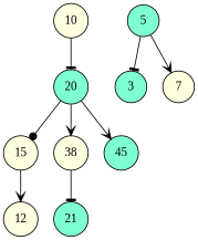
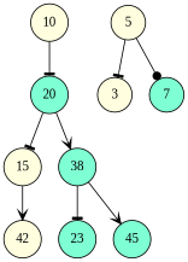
  digraph {
    fontname="Liberation Serif"
    node [color=black fillcolor=aquamarine fontname="Liberation Serif" shape=circle style=filled]
    edge [arrowhead=tee color=black fontname="Liberation Serif"]
    10 [fillcolor=lightyellow]
    20
-   5
-   3
-   7 [fillcolor=lightyellow]
+   5 [fillcolor=lightyellow]
+   3 [fillcolor=lightyellow]
+   7
    15 [fillcolor=lightyellow]
-   38 [fillcolor=lightyellow]
-   12 [fillcolor=lightyellow]
-   23 [label=21]
+   38
+   12 [fillcolor=lightyellow label=42]
+   23
    45
    10 -> 20
-   20 -> 15 [arrowhead=dot]
+   20 -> 15
    20 -> 38 [arrowhead=vee]
    5 -> 3
-   5 -> 7 [arrowhead=vee]
+   5 -> 7 [arrowhead=dot]
    15 -> 12 [arrowhead=vee]
    38 -> 23
-   20 -> 45 [arrowhead=vee]
+   38 -> 45 [arrowhead=vee]
  }
